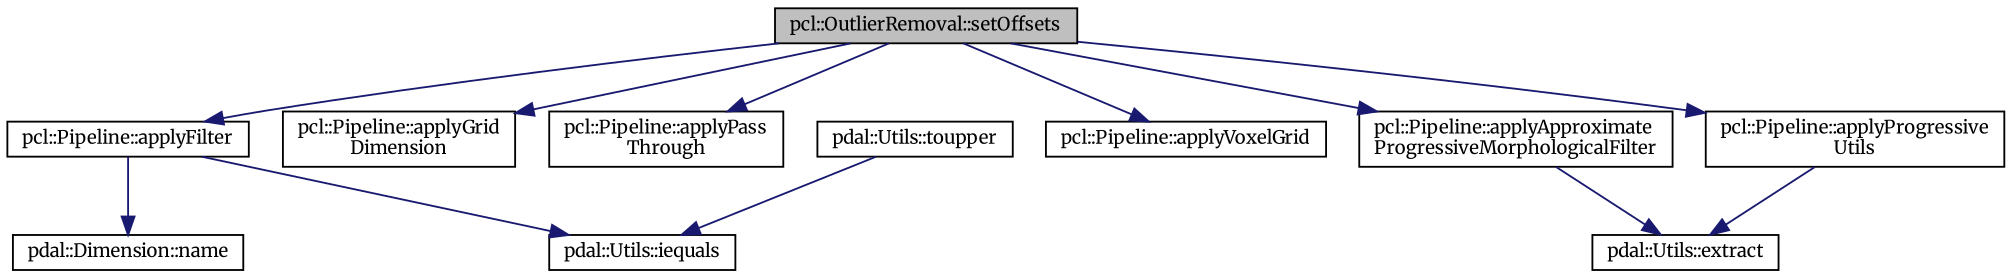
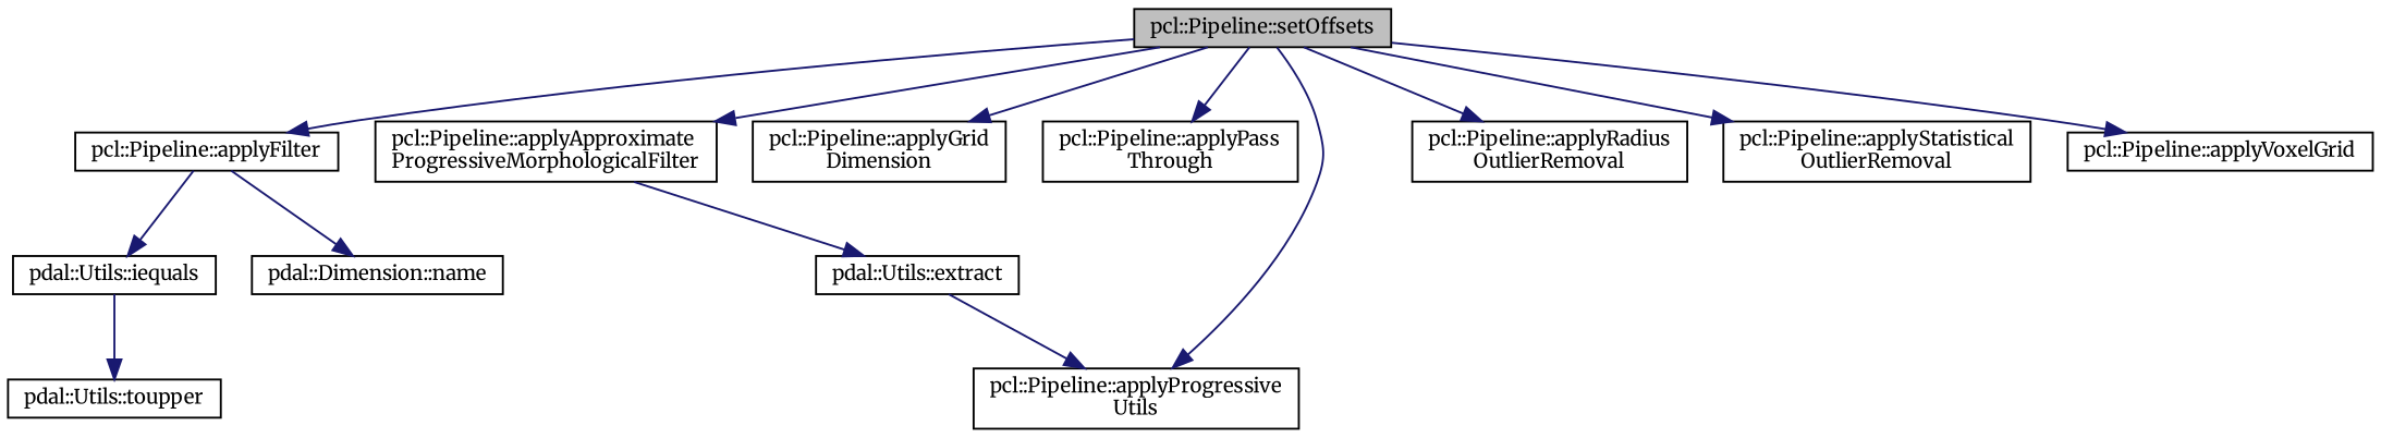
  digraph {
    fontname=Merriweather
    rankdir=TB
    node [color=black fillcolor=white fontname=Merriweather fontsize=10 shape=record style=filled]
    edge [color=midnightblue fontname=Merriweather fontsize=10 labelfontname=Helvetica labelfontsize=10 style=solid]
-   n1 [fillcolor=grey75 fontcolor=black height=0.2 label="pcl::OutlierRemoval::setOffsets" width=0.4]
+   n1 [fillcolor=grey75 fontcolor=black height=0.2 label="pcl::Pipeline::setOffsets" width=0.4]
    n2 [height=0.2 label="pcl::Pipeline::applyApproximate\lProgressiveMorphologicalFilter" width=0.4]
    n3 [height=0.2 label="pcl::Pipeline::applyFilter" width=0.4]
    n4 [height=0.2 label="pcl::Pipeline::applyGrid\lDimension" width=0.4]
    n5 [height=0.2 label="pcl::Pipeline::applyPass\lThrough" width=0.4]
    n6 [height=0.2 label="pcl::Pipeline::applyProgressive\lUtils" width=0.4]
+   n7 [height=0.2 label="pcl::Pipeline::applyRadius\lOutlierRemoval" width=0.4]
+   n8 [height=0.2 label="pcl::Pipeline::applyStatistical\lOutlierRemoval" width=0.4]
    n9 [height=0.2 label="pcl::Pipeline::applyVoxelGrid" width=0.4]
    n10 [height=0.2 label="pdal::Utils::extract" width=0.4]
    n11 [height=0.2 label="pdal::Utils::iequals" width=0.4]
    n12 [height=0.2 label="pdal::Dimension::name" width=0.4]
    n13 [height=0.2 label="pdal::Utils::toupper" width=0.4]
    n1 -> n2
    n1 -> n3
    n1 -> n4
    n1 -> n5
    n1 -> n6
+   n1 -> n7
+   n1 -> n8
    n1 -> n9
    n2 -> n10
    n3 -> n11
    n3 -> n12
-   n6 -> n10
-   n13 -> n11
+   n10 -> n6
+   n11 -> n13
  }
